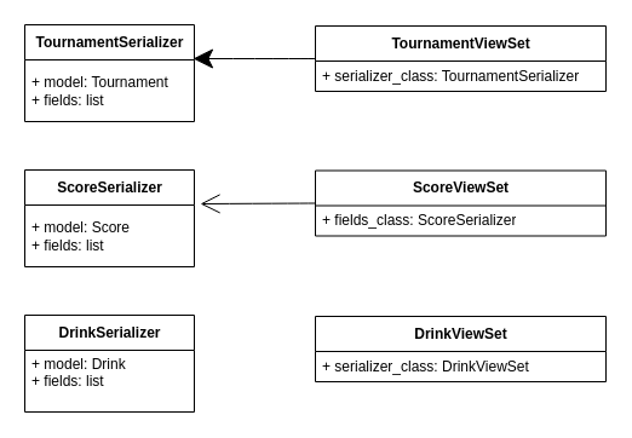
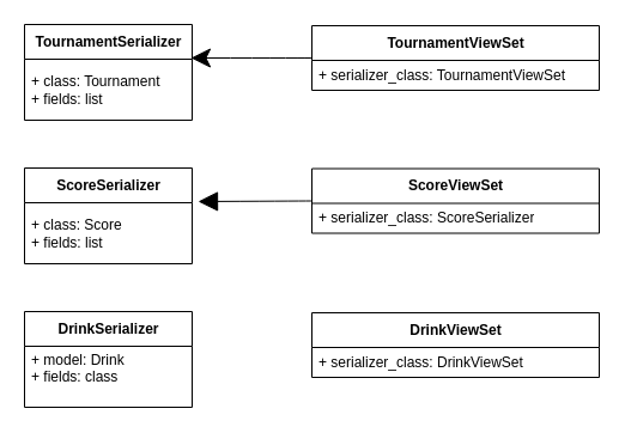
  <mxCell id="0" />
  <mxCell id="1" parent="0" />
  <mxCell id="2" value="TournamentSerializer" style="swimlane;fontStyle=1;align=center;verticalAlign=middle;childLayout=stackLayout;horizontal=1;startSize=29;horizontalStack=0;resizeParent=1;resizeParentMax=0;resizeLast=0;collapsible=0;marginBottom=0;html=1;hachureGap=4;pointerEvents=0;" vertex="1" parent="1"><mxGeometry x="20" y="20" width="140" height="80" as="geometry" /></mxCell>
- <mxCell id="3" value="&lt;div&gt;+ model: Tournament&lt;/div&gt;&lt;div&gt;+ fields: list&lt;br&gt;&lt;/div&gt;" style="text;html=1;strokeColor=none;fillColor=none;align=left;verticalAlign=middle;spacingLeft=4;spacingRight=4;overflow=hidden;rotatable=0;points=[[0,0.5],[1,0.5]];portConstraint=eastwest;" vertex="1" parent="2"><mxGeometry y="29" width="140" height="51" as="geometry" /></mxCell>
+ <mxCell id="3" value="&lt;div&gt;+ class: Tournament&lt;/div&gt;&lt;div&gt;+ fields: list&lt;br&gt;&lt;/div&gt;" style="text;html=1;strokeColor=none;fillColor=none;align=left;verticalAlign=middle;spacingLeft=4;spacingRight=4;overflow=hidden;rotatable=0;points=[[0,0.5],[1,0.5]];portConstraint=eastwest;" vertex="1" parent="2"><mxGeometry y="29" width="140" height="51" as="geometry" /></mxCell>
  <mxCell id="4" value="DrinkSerializer" style="swimlane;fontStyle=1;align=center;verticalAlign=middle;childLayout=stackLayout;horizontal=1;startSize=29;horizontalStack=0;resizeParent=1;resizeParentMax=0;resizeLast=0;collapsible=0;marginBottom=0;html=1;hachureGap=4;pointerEvents=0;" vertex="1" parent="1"><mxGeometry x="20" y="260" width="140" height="80" as="geometry" /></mxCell>
- <mxCell id="5" value="&lt;div&gt;+ model: Drink&lt;/div&gt;&lt;div&gt;+ fields: list&lt;/div&gt;&lt;div&gt;&lt;br&gt;&lt;/div&gt;" style="text;html=1;strokeColor=none;fillColor=none;align=left;verticalAlign=middle;spacingLeft=4;spacingRight=4;overflow=hidden;rotatable=0;points=[[0,0.5],[1,0.5]];portConstraint=eastwest;" vertex="1" parent="4"><mxGeometry y="29" width="140" height="51" as="geometry" /></mxCell>
+ <mxCell id="5" value="&lt;div&gt;+ model: Drink&lt;/div&gt;&lt;div&gt;+ fields: class&lt;/div&gt;&lt;div&gt;&lt;br&gt;&lt;/div&gt;" style="text;html=1;strokeColor=none;fillColor=none;align=left;verticalAlign=middle;spacingLeft=4;spacingRight=4;overflow=hidden;rotatable=0;points=[[0,0.5],[1,0.5]];portConstraint=eastwest;" vertex="1" parent="4"><mxGeometry y="29" width="140" height="51" as="geometry" /></mxCell>
  <mxCell id="6" value="ScoreSerializer" style="swimlane;fontStyle=1;align=center;verticalAlign=middle;childLayout=stackLayout;horizontal=1;startSize=29;horizontalStack=0;resizeParent=1;resizeParentMax=0;resizeLast=0;collapsible=0;marginBottom=0;html=1;hachureGap=4;pointerEvents=0;" vertex="1" parent="1"><mxGeometry x="20" y="140" width="140" height="80" as="geometry" /></mxCell>
- <mxCell id="7" value="&lt;div&gt;+ model: Score&lt;/div&gt;&lt;div&gt;+ fields: list&lt;br&gt;&lt;/div&gt;" style="text;html=1;strokeColor=none;fillColor=none;align=left;verticalAlign=middle;spacingLeft=4;spacingRight=4;overflow=hidden;rotatable=0;points=[[0,0.5],[1,0.5]];portConstraint=eastwest;" vertex="1" parent="6"><mxGeometry y="29" width="140" height="51" as="geometry" /></mxCell>
+ <mxCell id="7" value="&lt;div&gt;+ class: Score&lt;/div&gt;&lt;div&gt;+ fields: list&lt;br&gt;&lt;/div&gt;" style="text;html=1;strokeColor=none;fillColor=none;align=left;verticalAlign=middle;spacingLeft=4;spacingRight=4;overflow=hidden;rotatable=0;points=[[0,0.5],[1,0.5]];portConstraint=eastwest;" vertex="1" parent="6"><mxGeometry y="29" width="140" height="51" as="geometry" /></mxCell>
  <mxCell id="8" style="edgeStyle=none;curved=1;rounded=0;orthogonalLoop=1;jettySize=auto;html=1;exitX=0;exitY=0.5;exitDx=0;exitDy=0;entryX=0.993;entryY=0.35;entryDx=0;entryDy=0;entryPerimeter=0;endArrow=classic;startSize=14;endSize=14;sourcePerimeterSpacing=8;targetPerimeterSpacing=8;" edge="1" parent="1" source="9" target="2"><mxGeometry relative="1" as="geometry" /></mxCell>
  <mxCell id="9" value="TournamentViewSet" style="swimlane;fontStyle=1;align=center;verticalAlign=middle;childLayout=stackLayout;horizontal=1;startSize=29;horizontalStack=0;resizeParent=1;resizeParentMax=0;resizeLast=0;collapsible=0;marginBottom=0;html=1;hachureGap=4;pointerEvents=0;" vertex="1" parent="1"><mxGeometry x="260" y="21" width="240" height="54" as="geometry" /></mxCell>
- <mxCell id="10" value="+ serializer_class: TournamentSerializer" style="text;html=1;strokeColor=none;fillColor=none;align=left;verticalAlign=middle;spacingLeft=4;spacingRight=4;overflow=hidden;rotatable=0;points=[[0,0.5],[1,0.5]];portConstraint=eastwest;" vertex="1" parent="9"><mxGeometry y="29" width="240" height="25" as="geometry" /></mxCell>
- <mxCell id="11" style="edgeStyle=none;curved=1;rounded=0;orthogonalLoop=1;jettySize=auto;html=1;exitX=0;exitY=0.5;exitDx=0;exitDy=0;entryX=1.036;entryY=0.35;entryDx=0;entryDy=0;entryPerimeter=0;endArrow=open;startSize=14;endSize=14;sourcePerimeterSpacing=8;targetPerimeterSpacing=8;" edge="1" parent="1" source="12" target="6"><mxGeometry relative="1" as="geometry" /></mxCell>
+ <mxCell id="10" value="+ serializer_class: TournamentViewSet" style="text;html=1;strokeColor=none;fillColor=none;align=left;verticalAlign=middle;spacingLeft=4;spacingRight=4;overflow=hidden;rotatable=0;points=[[0,0.5],[1,0.5]];portConstraint=eastwest;" vertex="1" parent="9"><mxGeometry y="29" width="240" height="25" as="geometry" /></mxCell>
+ <mxCell id="11" style="edgeStyle=none;curved=1;rounded=0;orthogonalLoop=1;jettySize=auto;html=1;exitX=0;exitY=0.5;exitDx=0;exitDy=0;entryX=1.036;entryY=0.35;entryDx=0;entryDy=0;entryPerimeter=0;endArrow=block;startSize=14;endSize=14;sourcePerimeterSpacing=8;targetPerimeterSpacing=8;" edge="1" parent="1" source="12" target="6"><mxGeometry relative="1" as="geometry" /></mxCell>
  <mxCell id="12" value="ScoreViewSet" style="swimlane;fontStyle=1;align=center;verticalAlign=middle;childLayout=stackLayout;horizontal=1;startSize=29;horizontalStack=0;resizeParent=1;resizeParentMax=0;resizeLast=0;collapsible=0;marginBottom=0;html=1;hachureGap=4;pointerEvents=0;" vertex="1" parent="1"><mxGeometry x="260" y="140.5" width="240" height="54" as="geometry" /></mxCell>
- <mxCell id="13" value="+ fields_class: ScoreSerializer" style="text;html=1;strokeColor=none;fillColor=none;align=left;verticalAlign=middle;spacingLeft=4;spacingRight=4;overflow=hidden;rotatable=0;points=[[0,0.5],[1,0.5]];portConstraint=eastwest;" vertex="1" parent="12"><mxGeometry y="29" width="240" height="25" as="geometry" /></mxCell>
+ <mxCell id="13" value="+ serializer_class: ScoreSerializer" style="text;html=1;strokeColor=none;fillColor=none;align=left;verticalAlign=middle;spacingLeft=4;spacingRight=4;overflow=hidden;rotatable=0;points=[[0,0.5],[1,0.5]];portConstraint=eastwest;" vertex="1" parent="12"><mxGeometry y="29" width="240" height="25" as="geometry" /></mxCell>
  <mxCell id="14" value="DrinkViewSet" style="swimlane;fontStyle=1;align=center;verticalAlign=middle;childLayout=stackLayout;horizontal=1;startSize=29;horizontalStack=0;resizeParent=1;resizeParentMax=0;resizeLast=0;collapsible=0;marginBottom=0;html=1;hachureGap=4;pointerEvents=0;" vertex="1" parent="1"><mxGeometry x="260" y="261" width="240" height="54" as="geometry" /></mxCell>
  <mxCell id="15" value="+ serializer_class: DrinkViewSet" style="text;html=1;strokeColor=none;fillColor=none;align=left;verticalAlign=middle;spacingLeft=4;spacingRight=4;overflow=hidden;rotatable=0;points=[[0,0.5],[1,0.5]];portConstraint=eastwest;" vertex="1" parent="14"><mxGeometry y="29" width="240" height="25" as="geometry" /></mxCell>
